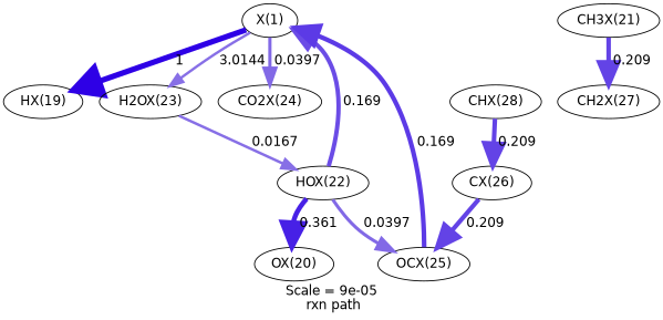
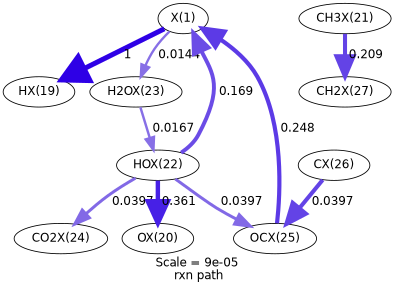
  digraph {
    fontname=Helvetica
    label="Scale = 9e-05\l rxn path"
    node [fontname=Helvetica]
    edge [arrowsize=2.41 color="0.7, 0.709, 0.9" fontname=Helvetica penwidth=4.82]
    n1 [label="X(1)"]
    n2 [label="HX(19)"]
    n3 [label="H2OX(23)"]
    n4 [label="CO2X(24)"]
    n5 [label="HOX(22)"]
    n6 [label="OX(20)"]
    n7 [label="OCX(25)"]
    n8 [label="CH3X(21)"]
    n9 [label="CH2X(27)"]
-   n10 [label="CHX(28)"]
    n11 [label="CX(26)"]
    n1 -> n2 [arrowsize=3 color="0.7, 1.5, 0.9" label=" 1" penwidth=6]
-   n1 -> n3 [arrowsize=1.4 color="0.7, 0.514, 0.9" label=" 3.0144" penwidth=2.8]
-   n1 -> n4 [arrowsize=1.78 color="0.7, 0.54, 0.9" label=" 0.0397" penwidth=3.56]
+   n1 -> n3 [arrowsize=1.4 color="0.7, 0.514, 0.9" label=" 0.0144" penwidth=2.8]
+   n5 -> n4 [arrowsize=1.78 color="0.7, 0.54, 0.9" label=" 0.0397" penwidth=3.56]
    n3 -> n5 [arrowsize=1.46 color="0.7, 0.517, 0.9" label=" 0.0167" penwidth=2.91]
    n5 -> n1 [arrowsize=2.33 color="0.7, 0.669, 0.9" label=" 0.169" penwidth=4.66]
    n5 -> n6 [arrowsize=2.62 color="0.7, 0.861, 0.9" label=" 0.361" penwidth=5.23]
    n5 -> n7 [arrowsize=1.78 color="0.7, 0.54, 0.9" label=" 0.0397" penwidth=3.56]
-   n7 -> n1 [arrowsize=2.47 color="0.7, 0.748, 0.9" label=" 0.169" penwidth=4.95]
+   n7 -> n1 [arrowsize=2.47 color="0.7, 0.748, 0.9" label=" 0.248" penwidth=4.95]
    n8 -> n9 [label=" 0.209"]
-   n10 -> n11 [label=" 0.209"]
-   n11 -> n7 [label=" 0.209"]
+   n11 -> n7 [label=" 0.0397"]
  }
